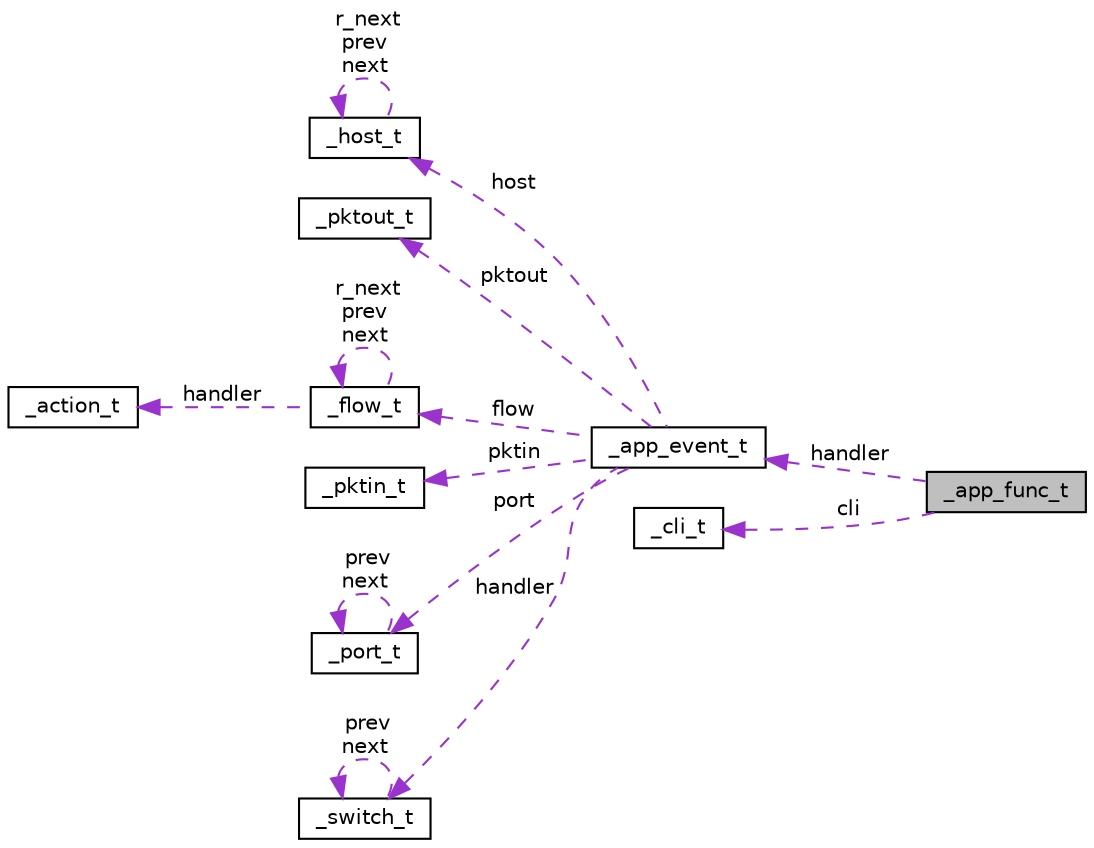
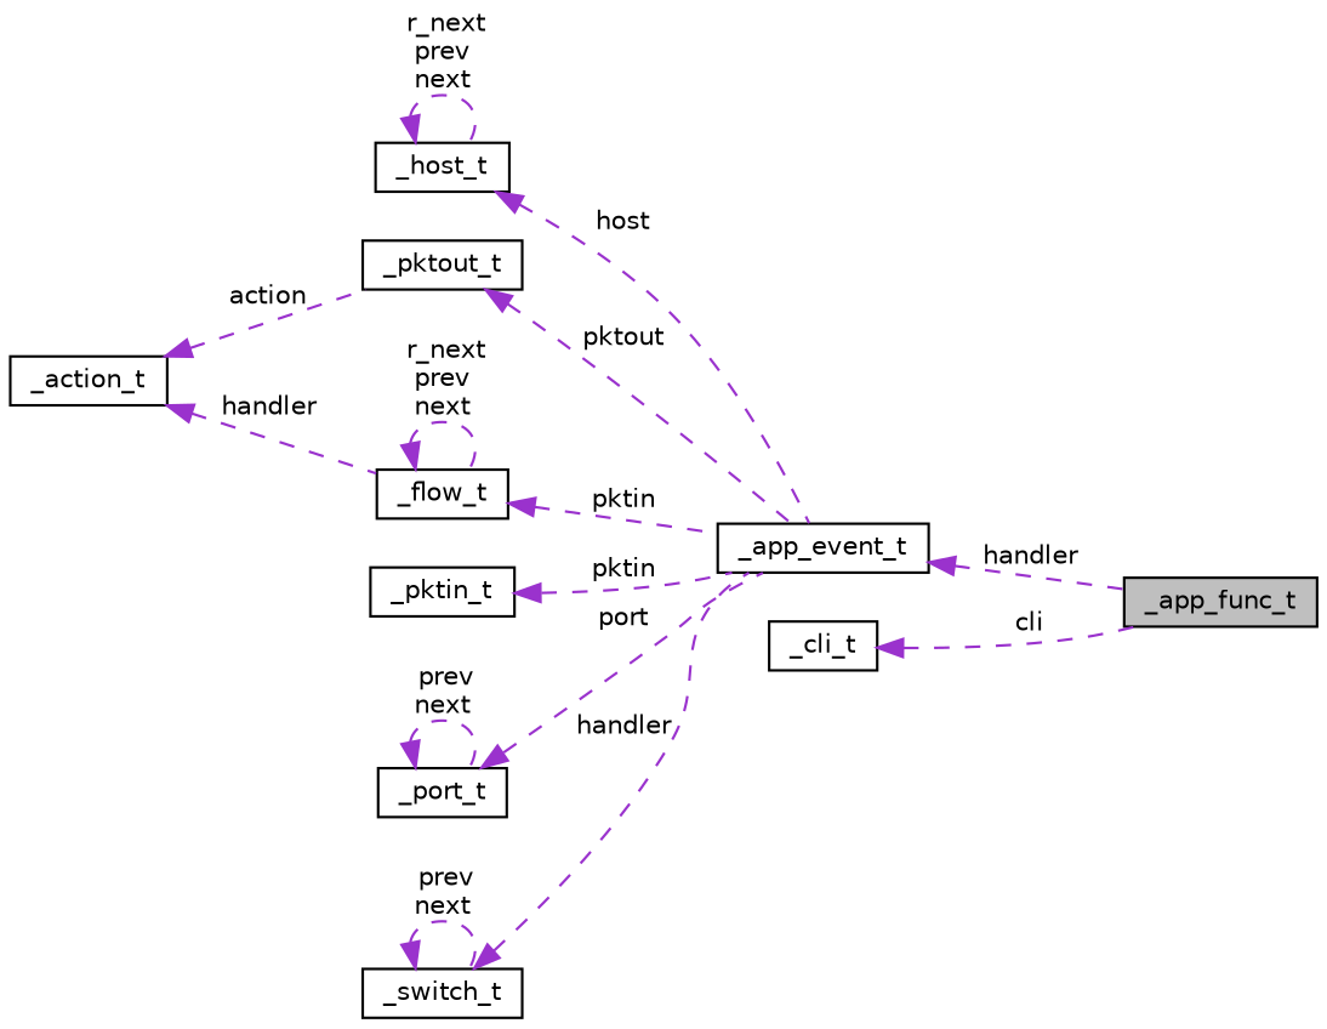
  digraph {
    rankdir=LR
    node [color=black fillcolor=white fontname=Helvetica fontsize=10 shape=record style=filled]
    edge [color=darkorchid3 dir=back fontname=Helvetica fontsize=10 labelfontname=Helvetica labelfontsize=10 style=dashed]
    n1 [fillcolor=grey75 fontcolor=black height=0.2 label=_app_func_t width=0.4]
    n2 [height=0.2 label=_app_event_t width=0.4]
    n3 [height=0.2 label=_host_t width=0.4]
    n4 [height=0.2 label=_pktout_t width=0.4]
    n5 [height=0.2 label=_action_t width=0.4]
    n6 [height=0.2 label=_flow_t width=0.4]
    n7 [height=0.2 label=_pktin_t width=0.4]
    n8 [height=0.2 label=_port_t width=0.4]
    n9 [height=0.2 label=_switch_t width=0.4]
    n10 [height=0.2 label=_cli_t width=0.4]
    n2 -> n1 [label=" handler"]
    n3 -> n2 [label=" host"]
    n3 -> n3 [label=" r_next\nprev\nnext"]
    n4 -> n2 [label=" pktout"]
+   n5 -> n4 [label=" action"]
    n5 -> n6 [label=" handler"]
-   n6 -> n2 [label=" flow"]
+   n6 -> n2 [label=" pktin"]
    n6 -> n6 [label=" r_next\nprev\nnext"]
    n7 -> n2 [label=" pktin"]
    n8 -> n2 [label=" port"]
    n8 -> n8 [label=" prev\nnext"]
    n9 -> n2 [label=" handler"]
    n9 -> n9 [label=" prev\nnext"]
    n10 -> n1 [label=" cli"]
  }
